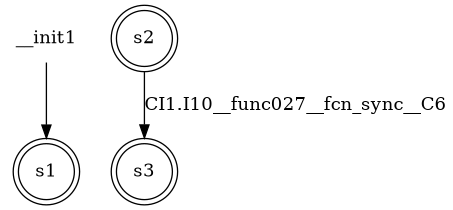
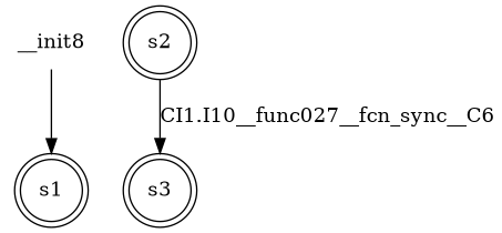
  digraph {
    node [shape=doublecircle]
    n1 [label=<s1>]
    n2 [label=<s2>]
    n3 [label=<s3>]
-   __init1 [shape=none]
+   __init1 [shape=none label=__init8]
    n2 -> n3 [label=<CI1.I10__func027__fcn_sync__C6>]
    __init1 -> n1
  }
